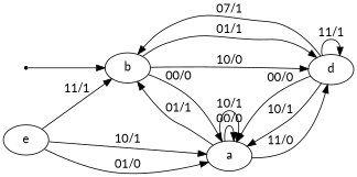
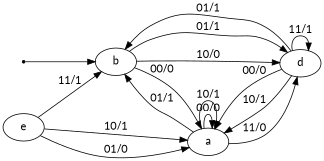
  digraph {
    fontname=Lato
    rankdir=LR
    node [fontname=Lato]
    edge [fontname=Lato]
    INIT [shape=point]
    n2 [label=b]
    n3 [label=a]
    n4 [label=d]
    n5 [label=e]
    INIT -> n2
    n2 -> n3 [label="00/0"]
    n2 -> n4 [label="01/1"]
    n2 -> n4 [label="10/0"]
    n3 -> n2 [label="01/1"]
    n3 -> n3 [label="00/0"]
    n3 -> n3 [label="10/1"]
    n3 -> n4 [label="11/0"]
-   n4 -> n2 [label="07/1"]
+   n4 -> n2 [label="01/1"]
    n4 -> n3 [label="00/0"]
    n4 -> n3 [label="10/1"]
    n4 -> n4 [label="11/1"]
    n5 -> n2 [label="11/1"]
    n5 -> n3 [label="01/0"]
    n5 -> n3 [label="10/1"]
  }
